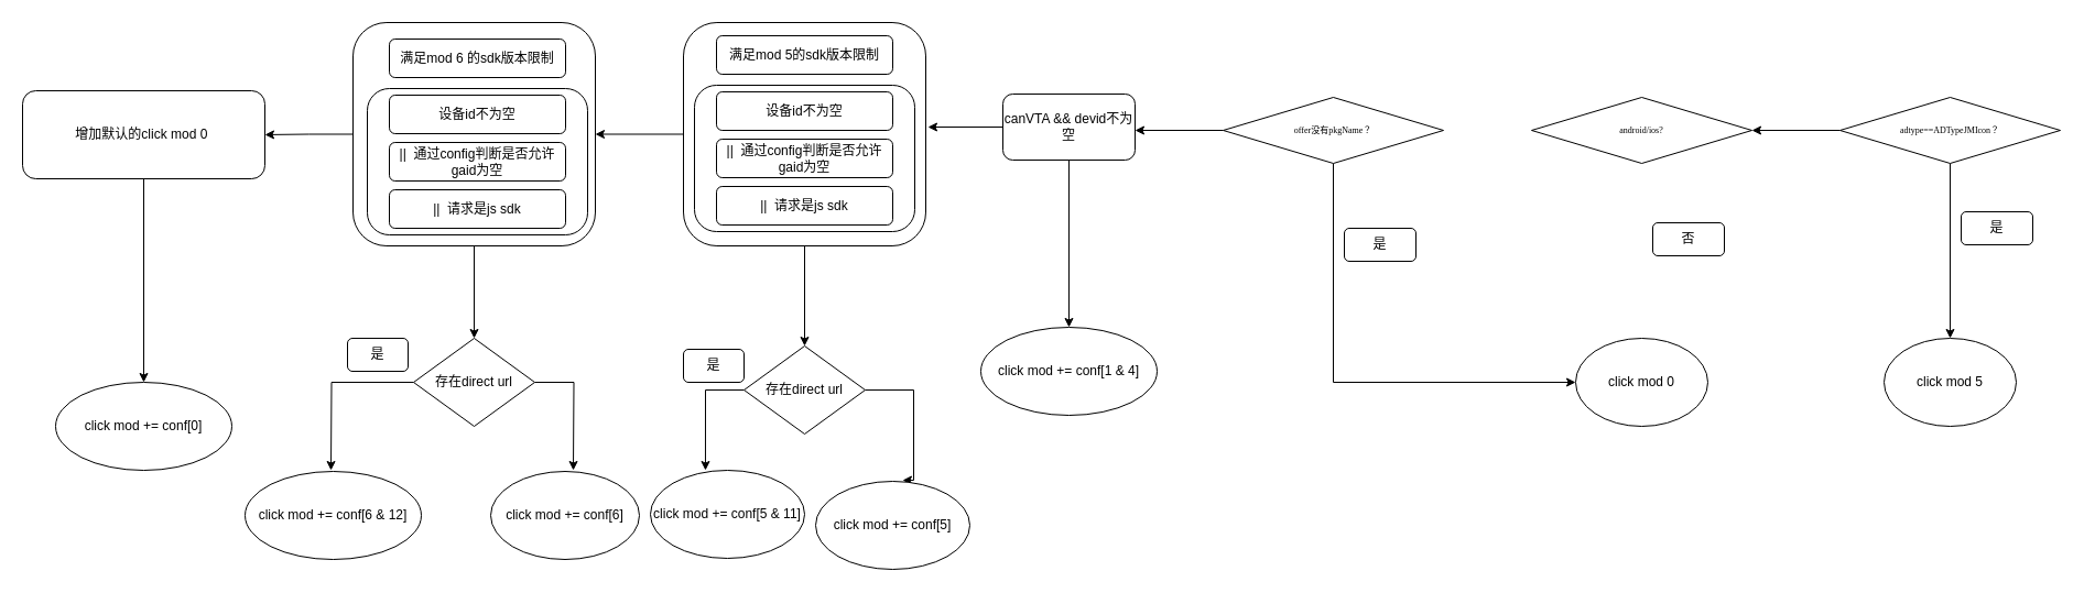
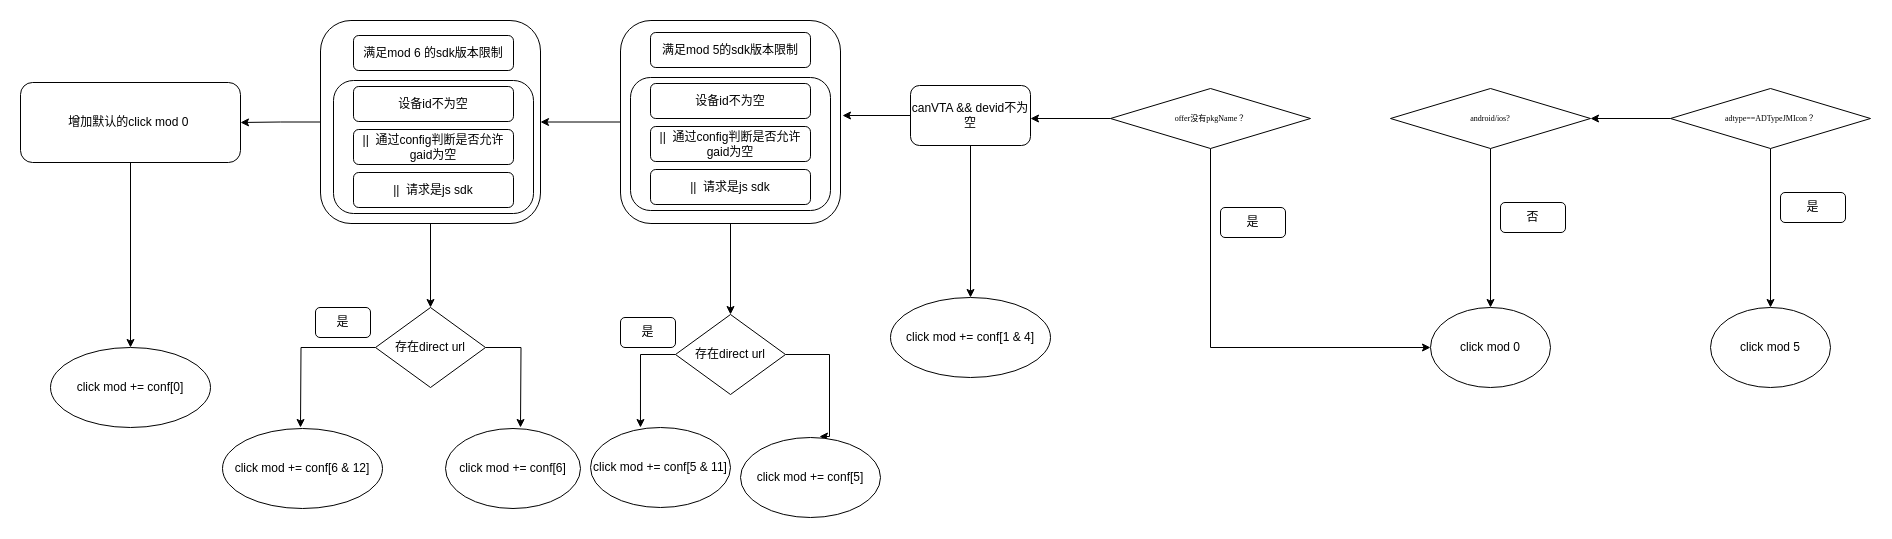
  <mxCell id="0" />
  <mxCell id="1" parent="0" />
  <mxCell id="2" value="" style="edgeStyle=orthogonalEdgeStyle;rounded=0;orthogonalLoop=1;jettySize=auto;html=1;" edge="1" parent="1" source="3" target="6"><mxGeometry relative="1" as="geometry" /></mxCell>
  <mxCell id="3" value="" style="rounded=1;whiteSpace=wrap;html=1;" vertex="1" parent="1"><mxGeometry x="620" y="20" width="220" height="203" as="geometry" /></mxCell>
  <mxCell id="4" value="" style="edgeStyle=orthogonalEdgeStyle;rounded=0;orthogonalLoop=1;jettySize=auto;html=1;entryX=0.5;entryY=0;entryDx=0;entryDy=0;" edge="1" parent="1" source="6" target="40"><mxGeometry relative="1" as="geometry"><mxPoint x="430" y="303" as="targetPoint" /></mxGeometry></mxCell>
  <mxCell id="5" value="" style="edgeStyle=orthogonalEdgeStyle;rounded=0;orthogonalLoop=1;jettySize=auto;html=1;" edge="1" parent="1" source="6" target="8"><mxGeometry relative="1" as="geometry" /></mxCell>
  <mxCell id="6" value="" style="rounded=1;whiteSpace=wrap;html=1;" vertex="1" parent="1"><mxGeometry x="320" y="20" width="220" height="203" as="geometry" /></mxCell>
  <mxCell id="7" value="" style="edgeStyle=orthogonalEdgeStyle;rounded=0;orthogonalLoop=1;jettySize=auto;html=1;entryX=0.5;entryY=0;entryDx=0;entryDy=0;" edge="1" parent="1" source="8" target="49"><mxGeometry relative="1" as="geometry"><mxPoint x="130" y="242" as="targetPoint" /></mxGeometry></mxCell>
  <mxCell id="8" value="增加默认的click mod 0&amp;nbsp;" style="rounded=1;whiteSpace=wrap;html=1;" vertex="1" parent="1"><mxGeometry x="20" y="82" width="220" height="80" as="geometry" /></mxCell>
  <mxCell id="9" value="" style="rounded=1;whiteSpace=wrap;html=1;" vertex="1" parent="1"><mxGeometry x="630" y="77" width="200" height="133" as="geometry" /></mxCell>
  <mxCell id="10" value="" style="edgeStyle=orthogonalEdgeStyle;rounded=0;orthogonalLoop=1;jettySize=auto;html=1;entryX=0.5;entryY=0;entryDx=0;entryDy=0;" edge="1" parent="1" source="12" target="18"><mxGeometry relative="1" as="geometry"><mxPoint x="1770" y="228" as="targetPoint" /></mxGeometry></mxCell>
  <mxCell id="11" value="" style="edgeStyle=orthogonalEdgeStyle;rounded=0;orthogonalLoop=1;jettySize=auto;html=1;" edge="1" parent="1" source="12" target="14"><mxGeometry relative="1" as="geometry" /></mxCell>
  <mxCell id="12" value="adtype==ADTypeJMIcon？" style="rhombus;whiteSpace=wrap;html=1;rounded=0;shadow=0;labelBackgroundColor=none;strokeColor=#000000;strokeWidth=1;fillColor=#ffffff;fontFamily=Verdana;fontSize=8;fontColor=#000000;align=center;" vertex="1" parent="1"><mxGeometry x="1670" y="88" width="200" height="60" as="geometry" /></mxCell>
+ <mxCell id="13" value="" style="edgeStyle=orthogonalEdgeStyle;rounded=0;orthogonalLoop=1;jettySize=auto;html=1;entryX=0.5;entryY=0;entryDx=0;entryDy=0;" edge="1" parent="1" source="14" target="20"><mxGeometry relative="1" as="geometry"><mxPoint x="1490" y="228" as="targetPoint" /></mxGeometry></mxCell>
  <mxCell id="14" value="android/ios?" style="rhombus;whiteSpace=wrap;html=1;rounded=0;shadow=0;labelBackgroundColor=none;strokeColor=#000000;strokeWidth=1;fillColor=#ffffff;fontFamily=Verdana;fontSize=8;fontColor=#000000;align=center;" vertex="1" parent="1"><mxGeometry x="1390" y="88" width="200" height="60" as="geometry" /></mxCell>
  <mxCell id="15" value="" style="edgeStyle=orthogonalEdgeStyle;rounded=0;orthogonalLoop=1;jettySize=auto;html=1;entryX=0;entryY=0.5;entryDx=0;entryDy=0;" edge="1" parent="1" source="17" target="20"><mxGeometry relative="1" as="geometry"><mxPoint x="1210" y="347" as="targetPoint" /><Array as="points"><mxPoint x="1210" y="347" /></Array></mxGeometry></mxCell>
  <mxCell id="16" value="" style="edgeStyle=orthogonalEdgeStyle;rounded=0;orthogonalLoop=1;jettySize=auto;html=1;" edge="1" parent="1" source="17"><mxGeometry relative="1" as="geometry"><mxPoint x="1030" y="118" as="targetPoint" /></mxGeometry></mxCell>
  <mxCell id="17" value="offer没有pkgName？" style="rhombus;whiteSpace=wrap;html=1;rounded=0;shadow=0;labelBackgroundColor=none;strokeColor=#000000;strokeWidth=1;fillColor=#ffffff;fontFamily=Verdana;fontSize=8;fontColor=#000000;align=center;" vertex="1" parent="1"><mxGeometry x="1110" y="88" width="200" height="60" as="geometry" /></mxCell>
  <mxCell id="18" value="click mod 5" style="ellipse;whiteSpace=wrap;html=1;" vertex="1" parent="1"><mxGeometry x="1710" y="307" width="120" height="80" as="geometry" /></mxCell>
  <mxCell id="19" value="是" style="rounded=1;whiteSpace=wrap;html=1;" vertex="1" parent="1"><mxGeometry x="1780" y="192" width="65" height="30" as="geometry" /></mxCell>
  <mxCell id="20" value="click mod 0" style="ellipse;whiteSpace=wrap;html=1;" vertex="1" parent="1"><mxGeometry x="1430" y="307" width="120" height="80" as="geometry" /></mxCell>
  <mxCell id="21" value="否" style="rounded=1;whiteSpace=wrap;html=1;" vertex="1" parent="1"><mxGeometry x="1500" y="202" width="65" height="30" as="geometry" /></mxCell>
  <mxCell id="22" value="是" style="rounded=1;whiteSpace=wrap;html=1;" vertex="1" parent="1"><mxGeometry x="1220" y="207" width="65" height="30" as="geometry" /></mxCell>
  <mxCell id="23" value="" style="edgeStyle=orthogonalEdgeStyle;rounded=0;orthogonalLoop=1;jettySize=auto;html=1;entryX=0.5;entryY=0;entryDx=0;entryDy=0;" edge="1" parent="1" source="25" target="27"><mxGeometry relative="1" as="geometry"><mxPoint x="970" y="225" as="targetPoint" /></mxGeometry></mxCell>
  <mxCell id="24" value="" style="edgeStyle=orthogonalEdgeStyle;rounded=0;orthogonalLoop=1;jettySize=auto;html=1;entryX=1.009;entryY=0.468;entryDx=0;entryDy=0;entryPerimeter=0;" edge="1" parent="1" source="25" target="3"><mxGeometry relative="1" as="geometry" /></mxCell>
  <mxCell id="25" value="canVTA &amp;amp;&amp;amp; devid不为空" style="rounded=1;whiteSpace=wrap;html=1;" vertex="1" parent="1"><mxGeometry x="910" y="85" width="120" height="60" as="geometry" /></mxCell>
  <mxCell id="26" value="满足mod 5的sdk版本限制" style="rounded=1;whiteSpace=wrap;html=1;" vertex="1" parent="1"><mxGeometry x="650" y="32" width="160" height="35" as="geometry" /></mxCell>
  <mxCell id="27" value="click mod += conf[1 &amp;amp; 4]" style="ellipse;whiteSpace=wrap;html=1;" vertex="1" parent="1"><mxGeometry x="890" y="297" width="160" height="80" as="geometry" /></mxCell>
  <mxCell id="28" value="||&amp;nbsp; 通过config判断是否允许gaid为空" style="rounded=1;whiteSpace=wrap;html=1;" vertex="1" parent="1"><mxGeometry x="650" y="126" width="160" height="35" as="geometry" /></mxCell>
  <mxCell id="29" value="设备id不为空" style="rounded=1;whiteSpace=wrap;html=1;" vertex="1" parent="1"><mxGeometry x="650" y="83" width="160" height="35" as="geometry" /></mxCell>
  <mxCell id="30" value="||&amp;nbsp;&amp;nbsp;&lt;span style=&quot;background-color: rgb(255 , 255 , 255) ; font-size: 9pt&quot;&gt;请求是js sdk&lt;/span&gt;" style="rounded=1;whiteSpace=wrap;html=1;" vertex="1" parent="1"><mxGeometry x="650" y="169" width="160" height="35" as="geometry" /></mxCell>
  <mxCell id="31" value="click mod += conf[5 &amp;amp; 11]" style="ellipse;whiteSpace=wrap;html=1;" vertex="1" parent="1"><mxGeometry x="590" y="427" width="140" height="80" as="geometry" /></mxCell>
  <mxCell id="32" value="" style="rounded=1;whiteSpace=wrap;html=1;" vertex="1" parent="1"><mxGeometry x="333" y="80" width="200" height="133" as="geometry" /></mxCell>
  <mxCell id="33" value="满足mod 6 的sdk版本限制" style="rounded=1;whiteSpace=wrap;html=1;" vertex="1" parent="1"><mxGeometry x="353" y="35" width="160" height="35" as="geometry" /></mxCell>
  <mxCell id="34" value="||&amp;nbsp; 通过config判断是否允许gaid为空" style="rounded=1;whiteSpace=wrap;html=1;" vertex="1" parent="1"><mxGeometry x="353" y="129" width="160" height="35" as="geometry" /></mxCell>
  <mxCell id="35" value="设备id不为空" style="rounded=1;whiteSpace=wrap;html=1;" vertex="1" parent="1"><mxGeometry x="353" y="86" width="160" height="35" as="geometry" /></mxCell>
  <mxCell id="36" value="||&amp;nbsp;&amp;nbsp;&lt;span style=&quot;background-color: rgb(255 , 255 , 255) ; font-size: 9pt&quot;&gt;请求是js sdk&lt;/span&gt;" style="rounded=1;whiteSpace=wrap;html=1;" vertex="1" parent="1"><mxGeometry x="353" y="172" width="160" height="35" as="geometry" /></mxCell>
  <mxCell id="37" value="click mod += conf[6 &amp;amp; 12]" style="ellipse;whiteSpace=wrap;html=1;" vertex="1" parent="1"><mxGeometry x="222" y="428" width="160" height="80" as="geometry" /></mxCell>
  <mxCell id="38" value="" style="edgeStyle=orthogonalEdgeStyle;rounded=0;orthogonalLoop=1;jettySize=auto;html=1;" edge="1" parent="1" source="40"><mxGeometry relative="1" as="geometry"><mxPoint x="300" y="427" as="targetPoint" /></mxGeometry></mxCell>
  <mxCell id="39" value="" style="edgeStyle=orthogonalEdgeStyle;rounded=0;orthogonalLoop=1;jettySize=auto;html=1;" edge="1" parent="1" source="40"><mxGeometry relative="1" as="geometry"><mxPoint x="520" y="427" as="targetPoint" /></mxGeometry></mxCell>
  <mxCell id="40" value="存在direct url" style="rhombus;whiteSpace=wrap;html=1;" vertex="1" parent="1"><mxGeometry x="375" y="307" width="110" height="80" as="geometry" /></mxCell>
  <mxCell id="41" value="是" style="rounded=1;whiteSpace=wrap;html=1;" vertex="1" parent="1"><mxGeometry x="315" y="307" width="55" height="30" as="geometry" /></mxCell>
  <mxCell id="42" value="click mod += conf[6]" style="ellipse;whiteSpace=wrap;html=1;" vertex="1" parent="1"><mxGeometry x="445" y="428" width="135" height="80" as="geometry" /></mxCell>
  <mxCell id="43" value="" style="edgeStyle=orthogonalEdgeStyle;rounded=0;orthogonalLoop=1;jettySize=auto;html=1;entryX=0.357;entryY=0;entryDx=0;entryDy=0;entryPerimeter=0;exitX=0;exitY=0.5;exitDx=0;exitDy=0;" edge="1" parent="1" source="45" target="31"><mxGeometry relative="1" as="geometry"><mxPoint x="630" y="332" as="targetPoint" /><Array as="points"><mxPoint x="640" y="354" /></Array></mxGeometry></mxCell>
  <mxCell id="44" value="" style="edgeStyle=orthogonalEdgeStyle;rounded=0;orthogonalLoop=1;jettySize=auto;html=1;entryX=0.564;entryY=-0.012;entryDx=0;entryDy=0;entryPerimeter=0;" edge="1" parent="1" source="45" target="48"><mxGeometry relative="1" as="geometry"><mxPoint x="830" y="332" as="targetPoint" /><Array as="points"><mxPoint x="829" y="354" /></Array></mxGeometry></mxCell>
  <mxCell id="45" value="存在direct url" style="rhombus;whiteSpace=wrap;html=1;" vertex="1" parent="1"><mxGeometry x="675" y="314" width="110" height="80" as="geometry" /></mxCell>
  <mxCell id="46" value="" style="edgeStyle=orthogonalEdgeStyle;rounded=0;orthogonalLoop=1;jettySize=auto;html=1;" edge="1" parent="1" source="3" target="45"><mxGeometry relative="1" as="geometry"><mxPoint x="730" y="223" as="sourcePoint" /><mxPoint x="710" y="427" as="targetPoint" /></mxGeometry></mxCell>
  <mxCell id="47" value="是" style="rounded=1;whiteSpace=wrap;html=1;" vertex="1" parent="1"><mxGeometry x="620" y="317" width="55" height="30" as="geometry" /></mxCell>
  <mxCell id="48" value="click mod += conf[5]" style="ellipse;whiteSpace=wrap;html=1;" vertex="1" parent="1"><mxGeometry x="740" y="437" width="140" height="80" as="geometry" /></mxCell>
  <mxCell id="49" value="click mod += conf[0]" style="ellipse;whiteSpace=wrap;html=1;" vertex="1" parent="1"><mxGeometry x="50" y="347" width="160" height="80" as="geometry" /></mxCell>
